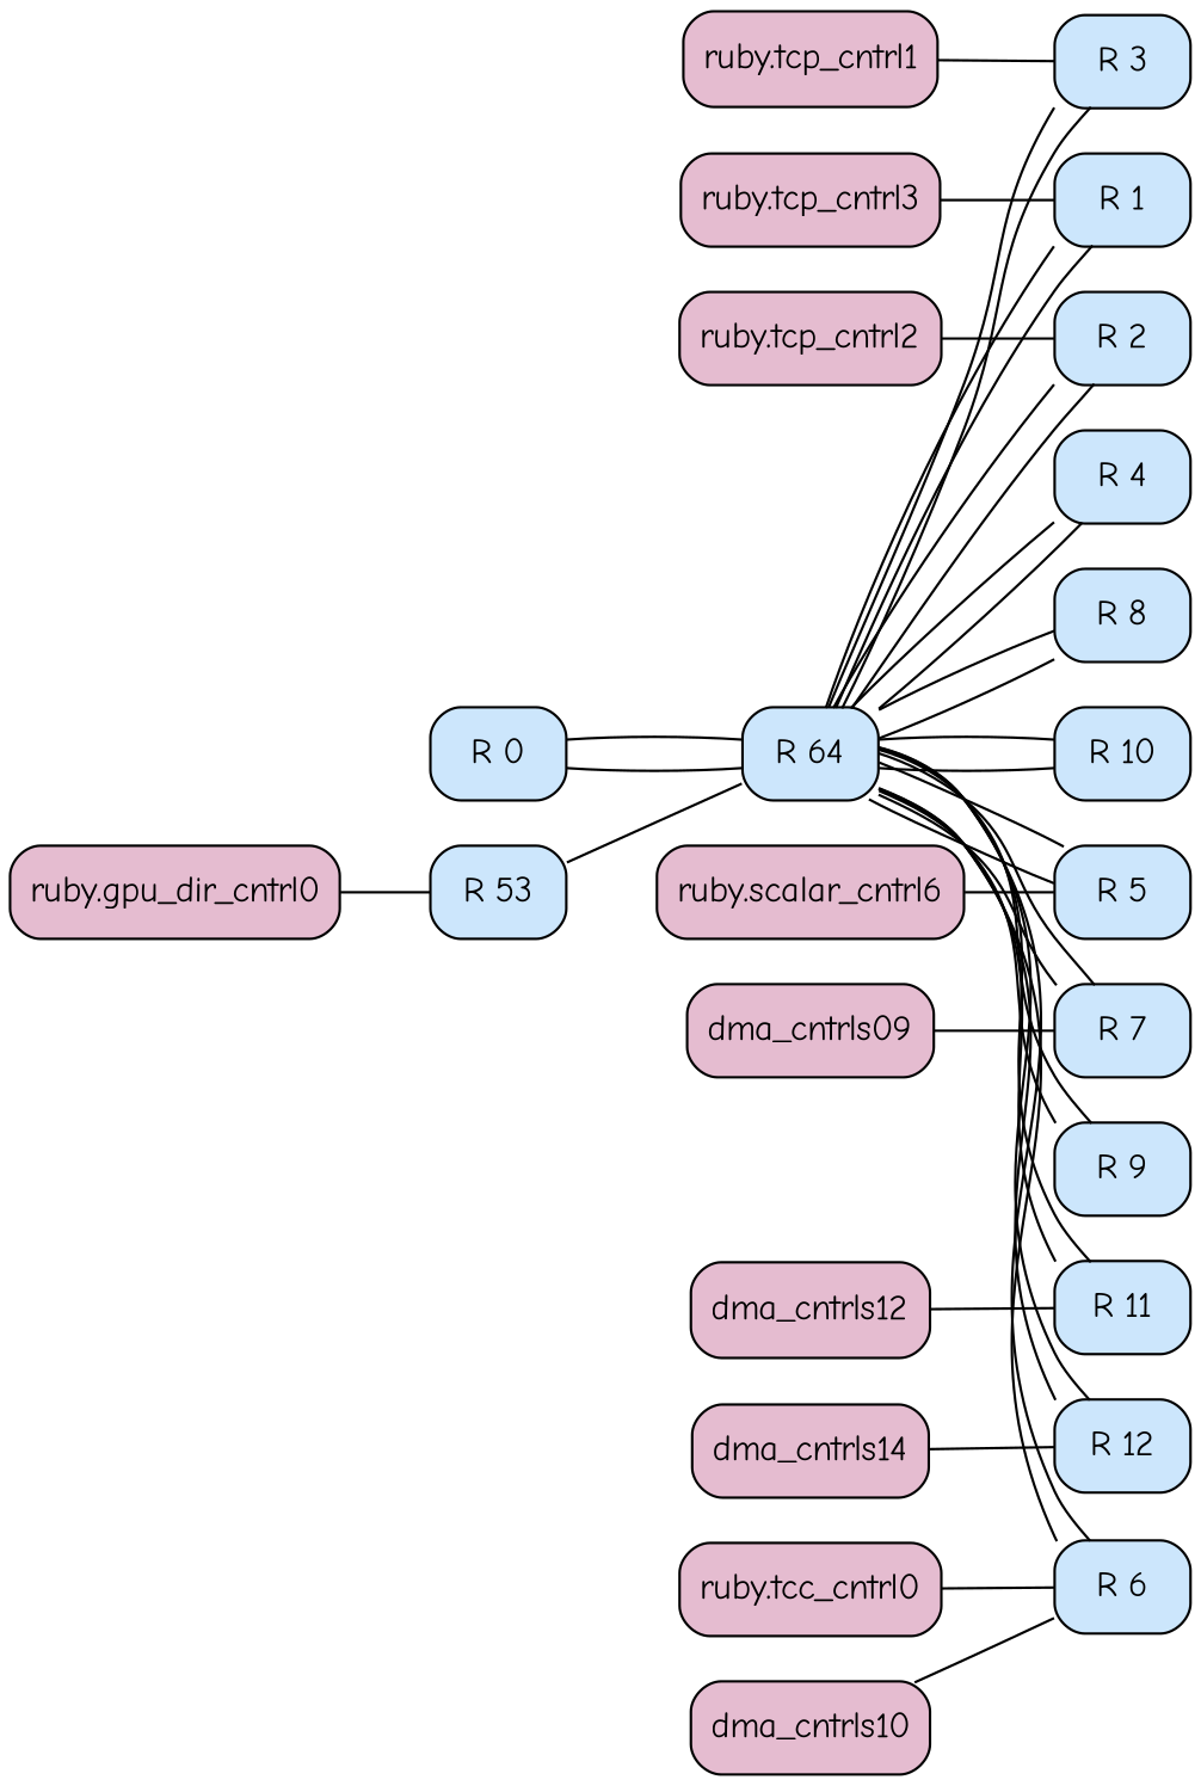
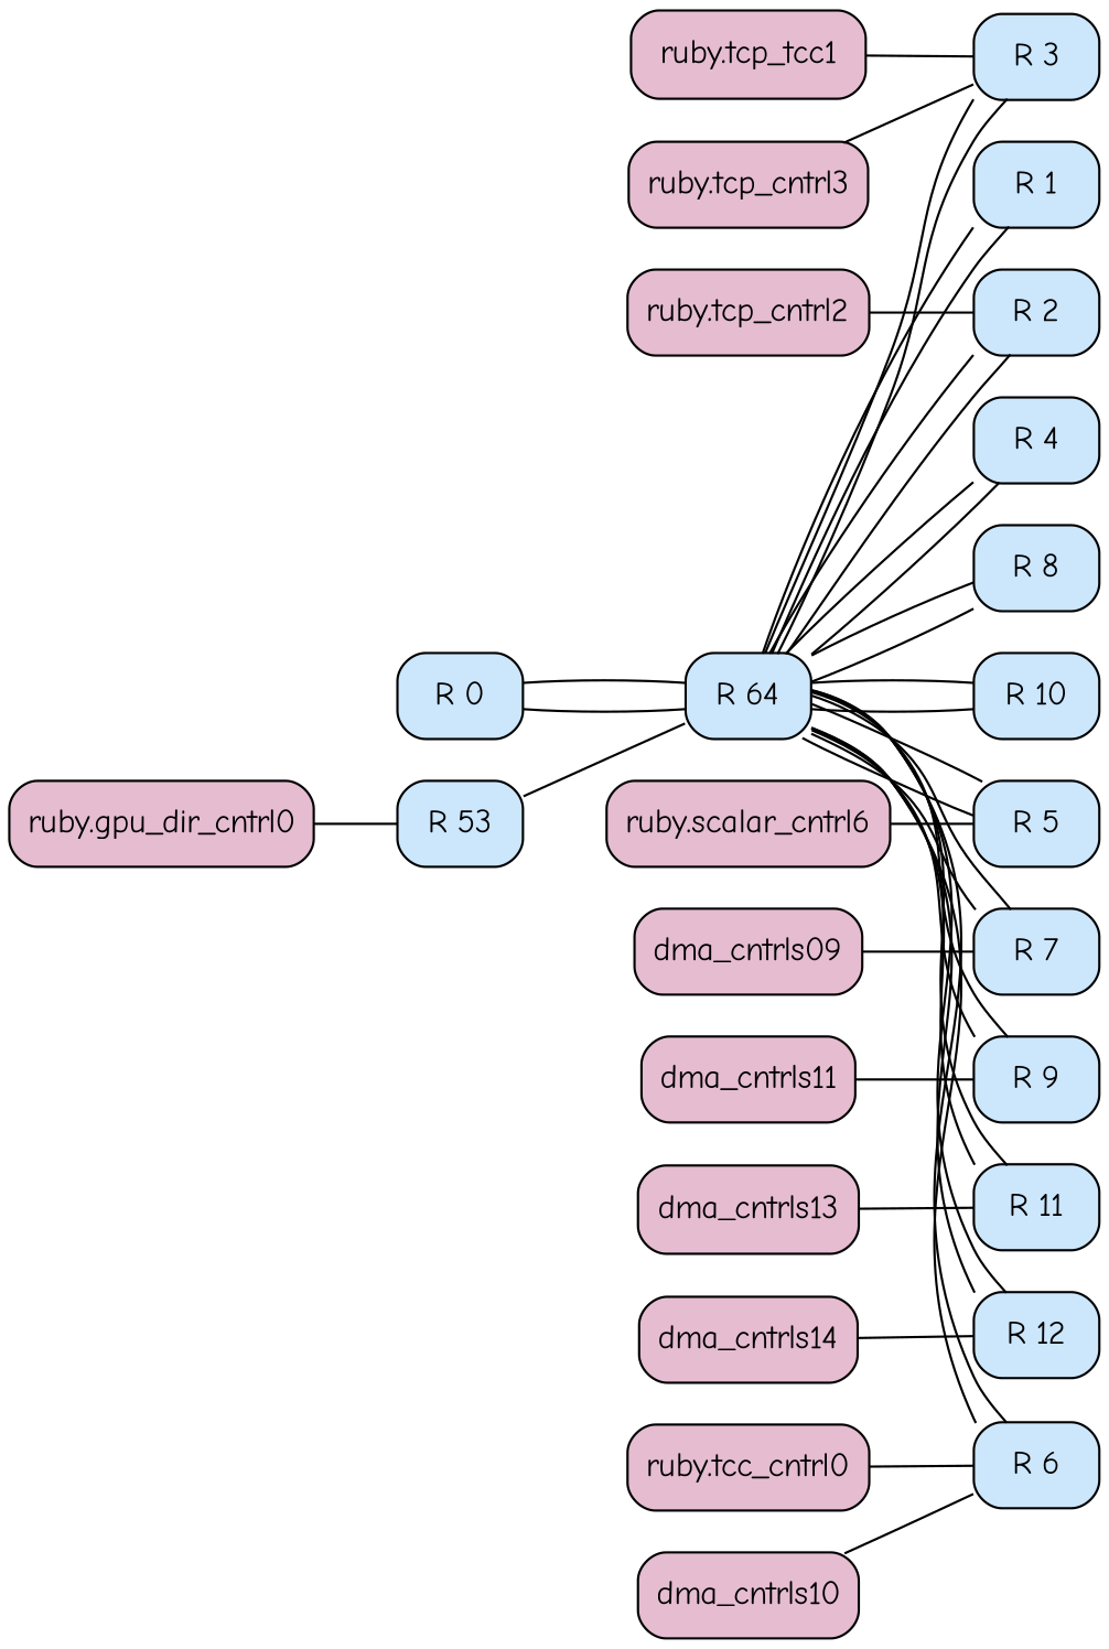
  graph {
    fontname="Comic Neue"
    rankdir=LR
    node [color="#000000" fillcolor="#cce6fc" fontcolor="#000000" fontname="Comic Neue" fontsize=14 shape=Mrecord style="rounded, filled"]
    edge [fontname="Comic Neue"]
    n1 [label="R 0"]
    n2 [label="R 64"]
    n3 [label="R 1"]
    n4 [label="R 2"]
    n5 [label="R 3"]
    n6 [label="R 4"]
    n7 [label="R 5"]
    n8 [label="R 6"]
    n9 [label="R 7"]
    n10 [label="R 8"]
    n11 [label="R 9"]
    n12 [label="R 10"]
    n13 [label="R 11"]
    n14 [label="R 12"]
    n15 [label="R 53"]
-   n16 [fillcolor="#e5bcd0" label="ruby.tcp_cntrl1"]
+   n16 [fillcolor="#e5bcd0" label="ruby.tcp_tcc1"]
    n17 [fillcolor="#e5bcd0" label="ruby.tcp_cntrl2"]
    n18 [fillcolor="#e5bcd0" label="ruby.tcp_cntrl3"]
    n19 [fillcolor="#e5bcd0" label="ruby.scalar_cntrl6"]
    n20 [fillcolor="#e5bcd0" label="ruby.tcc_cntrl0"]
    n21 [fillcolor="#e5bcd0" label=dma_cntrls09]
    n22 [fillcolor="#e5bcd0" label=dma_cntrls10]
-   n24 [fillcolor="#e5bcd0" label=dma_cntrls12]
+   n23 [fillcolor="#e5bcd0" label=dma_cntrls11]
+   n24 [fillcolor="#e5bcd0" label=dma_cntrls13]
    n25 [fillcolor="#e5bcd0" label=dma_cntrls14]
    n26 [fillcolor="#e5bcd0" label="ruby.gpu_dir_cntrl0"]
    n1 -- n2
    n2 -- n1
    n2 -- n3
    n2 -- n4
    n2 -- n5
    n2 -- n6
    n2 -- n7
    n2 -- n8
    n2 -- n9
    n2 -- n10
    n2 -- n11
    n2 -- n12
    n2 -- n13
    n2 -- n14
    n3 -- n2
    n4 -- n2
    n5 -- n2
    n6 -- n2
    n7 -- n2
    n8 -- n2
    n9 -- n2
    n10 -- n2
    n11 -- n2
    n12 -- n2
    n13 -- n2
    n14 -- n2
    n15 -- n2
    n16 -- n5
    n17 -- n4
-   n18 -- n3
+   n18 -- n5
    n19 -- n7
    n20 -- n8
    n21 -- n9
    n22 -- n8
+   n23 -- n11
    n24 -- n13
    n25 -- n14
    n26 -- n15
  }
